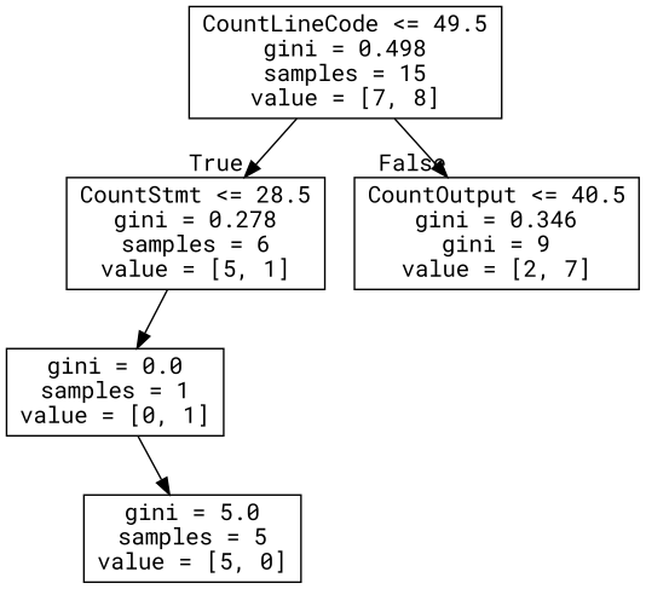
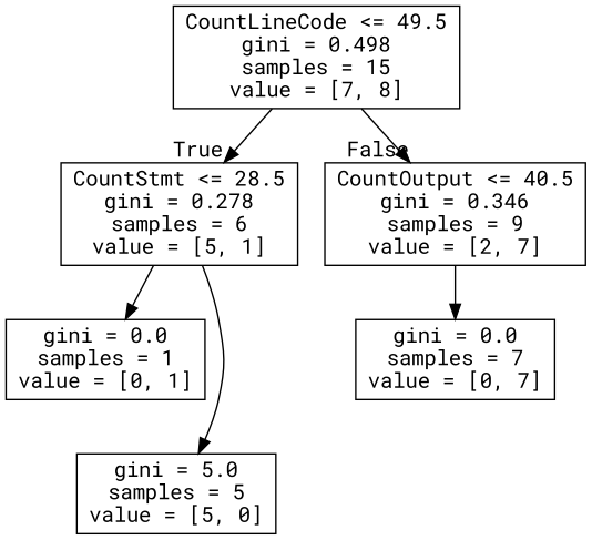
  digraph {
    fontname="Roboto Mono"
    node [fontname="Roboto Mono" shape=box]
    edge [fontname="Roboto Mono"]
    n1 [label="CountLineCode <= 49.5\ngini = 0.498\nsamples = 15\nvalue = [7, 8]"]
    n2 [label="CountStmt <= 28.5\ngini = 0.278\nsamples = 6\nvalue = [5, 1]"]
-   n3 [label="CountOutput <= 40.5\ngini = 0.346\ngini = 9\nvalue = [2, 7]"]
+   n3 [label="CountOutput <= 40.5\ngini = 0.346\nsamples = 9\nvalue = [2, 7]"]
    n4 [label="gini = 0.0\nsamples = 1\nvalue = [0, 1]"]
    n5 [label="gini = 5.0\nsamples = 5\nvalue = [5, 0]"]
+   n6 [label="gini = 0.0\nsamples = 7\nvalue = [0, 7]"]
    n1 -> n2 [headlabel=True labelangle=45 labeldistance=2.5]
    n1 -> n3 [headlabel=False labelangle=-45 labeldistance=2.5]
    n2 -> n4
-   n4 -> n5
+   n2 -> n5
+   n3 -> n6
  }
